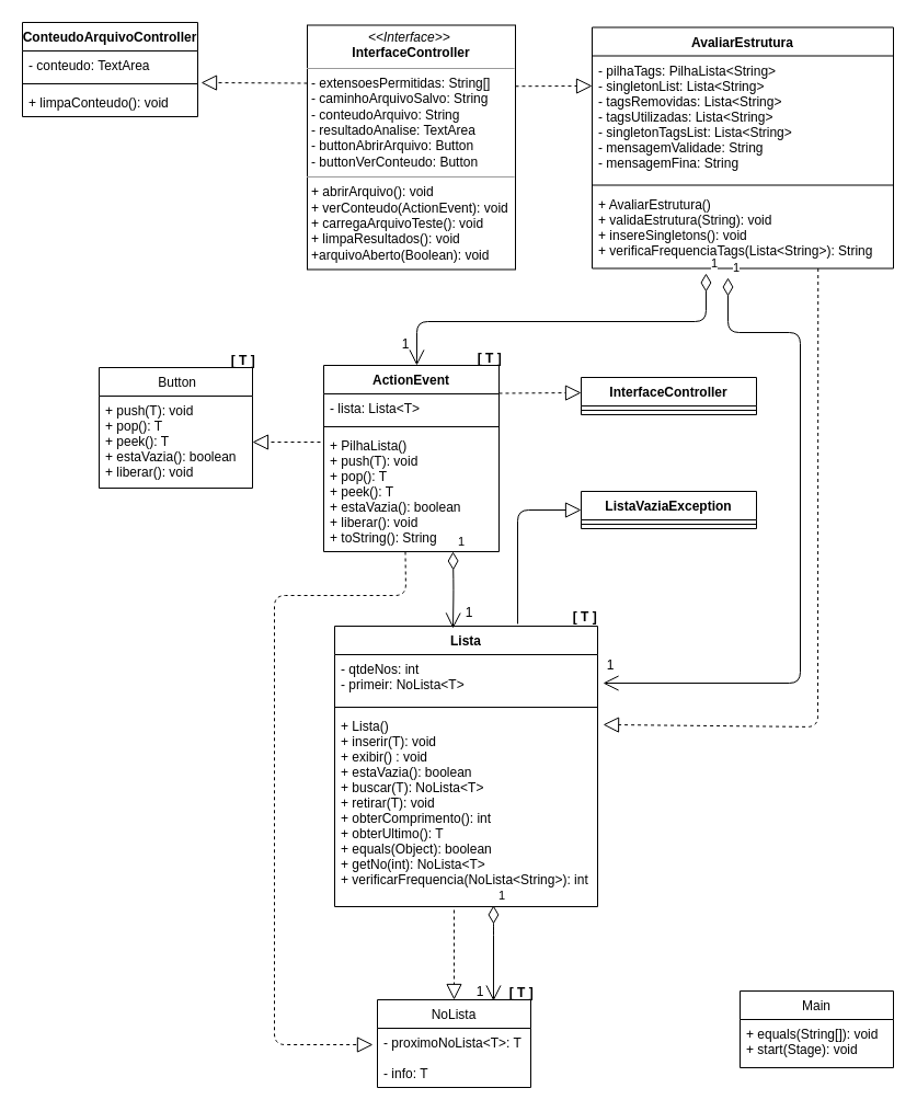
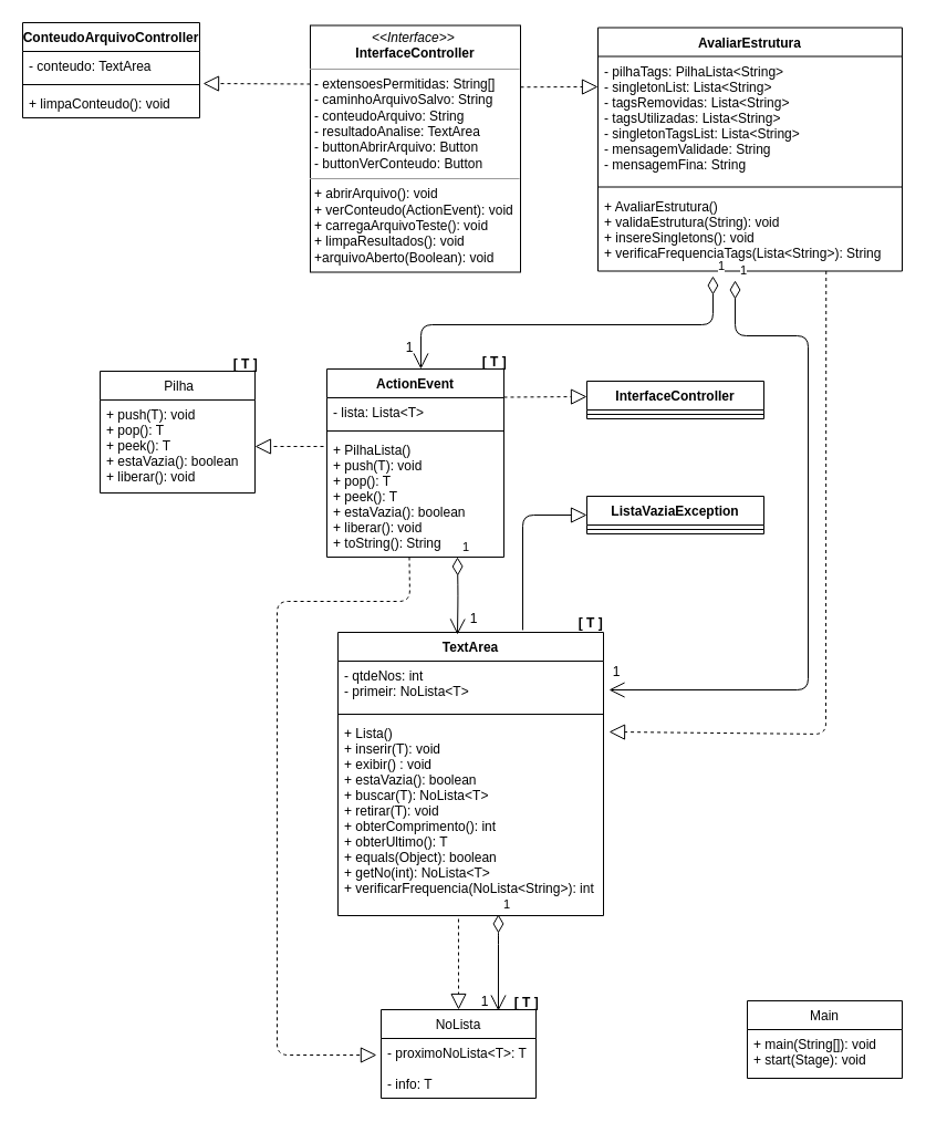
  <mxCell id="0" />
  <mxCell id="1" parent="0" />
  <mxCell id="2" value="&lt;p style=&quot;margin: 0px ; margin-top: 4px ; text-align: center&quot;&gt;&lt;i&gt;&amp;nbsp;&amp;nbsp;&amp;nbsp;&amp;nbsp;&amp;nbsp;&amp;nbsp;&amp;nbsp;&amp;nbsp;&amp;nbsp;&amp;nbsp;&amp;nbsp; &amp;lt;&amp;lt;Interface&amp;gt;&amp;gt;&amp;nbsp;&amp;nbsp;&amp;nbsp;&amp;nbsp;&amp;nbsp;&amp;nbsp;&amp;nbsp;&amp;nbsp;&amp;nbsp;&amp;nbsp;&amp;nbsp;&amp;nbsp;&amp;nbsp; &lt;/i&gt;&lt;br&gt;&lt;b&gt;InterfaceController&lt;/b&gt;&lt;/p&gt;&lt;hr size=&quot;1&quot;&gt;&lt;p style=&quot;margin: 0px ; margin-left: 4px&quot;&gt;- extensoesPermitidas: String[]&lt;br&gt;- caminhoArquivoSalvo: String&lt;/p&gt;&lt;p style=&quot;margin: 0px ; margin-left: 4px&quot;&gt;- conteudoArquivo: String&lt;/p&gt;&lt;p style=&quot;margin: 0px ; margin-left: 4px&quot;&gt;- resultadoAnalise: TextArea&lt;/p&gt;&lt;p style=&quot;margin: 0px ; margin-left: 4px&quot;&gt;- buttonAbrirArquivo: Button&lt;/p&gt;&lt;p style=&quot;margin: 0px ; margin-left: 4px&quot;&gt;- buttonVerConteudo: Button&lt;br&gt;&lt;/p&gt;&lt;hr size=&quot;1&quot;&gt;&lt;p style=&quot;margin: 0px ; margin-left: 4px&quot;&gt;+ abrirArquivo(): void&lt;br&gt;+ verConteudo(ActionEvent): void&lt;/p&gt;&lt;p style=&quot;margin: 0px ; margin-left: 4px&quot;&gt;+ carregaArquivoTeste(): void&lt;/p&gt;&lt;p style=&quot;margin: 0px ; margin-left: 4px&quot;&gt;+ limpaResultados(): void&lt;/p&gt;&lt;p style=&quot;margin: 0px ; margin-left: 4px&quot;&gt;+arquivoAberto(Boolean): void&lt;br&gt;&lt;/p&gt;&lt;p style=&quot;margin: 0px ; margin-left: 4px&quot;&gt;&lt;br&gt;&lt;/p&gt;" style="verticalAlign=top;align=left;overflow=fill;fontSize=12;fontFamily=Helvetica;html=1;rounded=0;shadow=0;comic=0;labelBackgroundColor=none;strokeColor=#000000;strokeWidth=1;fillColor=#ffffff;" parent="1" vertex="1"><mxGeometry x="280" y="22.5" width="190" height="223" as="geometry" /></mxCell>
  <mxCell id="3" value="AvaliarEstrutura" style="swimlane;fontStyle=1;align=center;verticalAlign=top;childLayout=stackLayout;horizontal=1;startSize=26;horizontalStack=0;resizeParent=1;resizeParentMax=0;resizeLast=0;collapsible=1;marginBottom=0;" vertex="1" parent="1"><mxGeometry x="540" y="24.5" width="275" height="220" as="geometry" /></mxCell>
  <mxCell id="4" value="- pilhaTags: PilhaLista&lt;String&gt;&#10;- singletonList: Lista&lt;String&gt;&#10;- tagsRemovidas: Lista&lt;String&gt;&#10;- tagsUtilizadas: Lista&lt;String&gt;&#10;- singletonTagsList: Lista&lt;String&gt;&#10;- mensagemValidade: String&#10;- mensagemFina: String&#10;&#10;" style="text;strokeColor=none;fillColor=none;align=left;verticalAlign=top;spacingLeft=4;spacingRight=4;overflow=hidden;rotatable=0;points=[[0,0.5],[1,0.5]];portConstraint=eastwest;" vertex="1" parent="3"><mxGeometry y="26" width="275" height="114" as="geometry" /></mxCell>
  <mxCell id="5" value="" style="line;strokeWidth=1;fillColor=none;align=left;verticalAlign=middle;spacingTop=-1;spacingLeft=3;spacingRight=3;rotatable=0;labelPosition=right;points=[];portConstraint=eastwest;" vertex="1" parent="3"><mxGeometry y="140" width="275" height="8" as="geometry" /></mxCell>
  <mxCell id="6" value="+ AvaliarEstrutura()&#10;+ validaEstrutura(String): void&#10;+ insereSingletons(): void&#10;+ verificaFrequenciaTags(Lista&lt;String&gt;): String&#10;" style="text;strokeColor=none;fillColor=none;align=left;verticalAlign=top;spacingLeft=4;spacingRight=4;overflow=hidden;rotatable=0;points=[[0,0.5],[1,0.5]];portConstraint=eastwest;" vertex="1" parent="3"><mxGeometry y="148" width="275" height="72" as="geometry" /></mxCell>
  <mxCell id="7" value="ConteudoArquivoController" style="swimlane;fontStyle=1;align=center;verticalAlign=top;childLayout=stackLayout;horizontal=1;startSize=26;horizontalStack=0;resizeParent=1;resizeParentMax=0;resizeLast=0;collapsible=1;marginBottom=0;" vertex="1" parent="1"><mxGeometry x="20" y="20" width="160" height="86" as="geometry" /></mxCell>
  <mxCell id="8" value="- conteudo: TextArea" style="text;strokeColor=none;fillColor=none;align=left;verticalAlign=top;spacingLeft=4;spacingRight=4;overflow=hidden;rotatable=0;points=[[0,0.5],[1,0.5]];portConstraint=eastwest;" vertex="1" parent="7"><mxGeometry y="26" width="160" height="26" as="geometry" /></mxCell>
  <mxCell id="9" value="" style="line;strokeWidth=1;fillColor=none;align=left;verticalAlign=middle;spacingTop=-1;spacingLeft=3;spacingRight=3;rotatable=0;labelPosition=right;points=[];portConstraint=eastwest;" vertex="1" parent="7"><mxGeometry y="52" width="160" height="8" as="geometry" /></mxCell>
  <mxCell id="10" value="+ limpaConteudo(): void" style="text;strokeColor=none;fillColor=none;align=left;verticalAlign=top;spacingLeft=4;spacingRight=4;overflow=hidden;rotatable=0;points=[[0,0.5],[1,0.5]];portConstraint=eastwest;" vertex="1" parent="7"><mxGeometry y="60" width="160" height="26" as="geometry" /></mxCell>
- <mxCell id="11" value="  Button  " style="swimlane;fontStyle=0;childLayout=stackLayout;horizontal=1;startSize=26;fillColor=none;horizontalStack=0;resizeParent=1;resizeParentMax=0;resizeLast=0;collapsible=1;marginBottom=0;" vertex="1" parent="1"><mxGeometry x="90" y="335" width="140" height="110" as="geometry" /></mxCell>
+ <mxCell id="11" value="  Pilha  " style="swimlane;fontStyle=0;childLayout=stackLayout;horizontal=1;startSize=26;fillColor=none;horizontalStack=0;resizeParent=1;resizeParentMax=0;resizeLast=0;collapsible=1;marginBottom=0;" vertex="1" parent="1"><mxGeometry x="90" y="335" width="140" height="110" as="geometry" /></mxCell>
  <mxCell id="12" value="+ push(T): void&#10;+ pop(): T&#10;+ peek(): T&#10;+ estaVazia(): boolean&#10;+ liberar(): void&#10;" style="text;strokeColor=none;fillColor=none;align=left;verticalAlign=top;spacingLeft=4;spacingRight=4;overflow=hidden;rotatable=0;points=[[0,0.5],[1,0.5]];portConstraint=eastwest;" vertex="1" parent="11"><mxGeometry y="26" width="140" height="84" as="geometry" /></mxCell>
  <mxCell id="13" value="ActionEvent" style="swimlane;fontStyle=1;align=center;verticalAlign=top;childLayout=stackLayout;horizontal=1;startSize=26;horizontalStack=0;resizeParent=1;resizeParentMax=0;resizeLast=0;collapsible=1;marginBottom=0;" vertex="1" parent="1"><mxGeometry x="295" y="333" width="160" height="170" as="geometry" /></mxCell>
  <mxCell id="14" value="- lista: Lista&lt;T&gt;" style="text;strokeColor=none;fillColor=none;align=left;verticalAlign=top;spacingLeft=4;spacingRight=4;overflow=hidden;rotatable=0;points=[[0,0.5],[1,0.5]];portConstraint=eastwest;" vertex="1" parent="13"><mxGeometry y="26" width="160" height="26" as="geometry" /></mxCell>
  <mxCell id="15" value="" style="line;strokeWidth=1;fillColor=none;align=left;verticalAlign=middle;spacingTop=-1;spacingLeft=3;spacingRight=3;rotatable=0;labelPosition=right;points=[];portConstraint=eastwest;" vertex="1" parent="13"><mxGeometry y="52" width="160" height="8" as="geometry" /></mxCell>
  <mxCell id="16" value="+ PilhaLista()&#10;+ push(T): void&#10;+ pop(): T&#10;+ peek(): T&#10;+ estaVazia(): boolean&#10;+ liberar(): void&#10;+ toString(): String&#10;" style="text;strokeColor=none;fillColor=none;align=left;verticalAlign=top;spacingLeft=4;spacingRight=4;overflow=hidden;rotatable=0;points=[[0,0.5],[1,0.5]];portConstraint=eastwest;" vertex="1" parent="13"><mxGeometry y="60" width="160" height="110" as="geometry" /></mxCell>
  <mxCell id="17" value="InterfaceController" style="swimlane;fontStyle=1;align=center;verticalAlign=top;childLayout=stackLayout;horizontal=1;startSize=26;horizontalStack=0;resizeParent=1;resizeParentMax=0;resizeLast=0;collapsible=1;marginBottom=0;" vertex="1" parent="1"><mxGeometry x="530" y="344" width="160" height="34" as="geometry" /></mxCell>
  <mxCell id="18" value="" style="line;strokeWidth=1;fillColor=none;align=left;verticalAlign=middle;spacingTop=-1;spacingLeft=3;spacingRight=3;rotatable=0;labelPosition=right;points=[];portConstraint=eastwest;" vertex="1" parent="17"><mxGeometry y="26" width="160" height="8" as="geometry" /></mxCell>
  <mxCell id="19" value="ListaVaziaException&#10;" style="swimlane;fontStyle=1;align=center;verticalAlign=top;childLayout=stackLayout;horizontal=1;startSize=26;horizontalStack=0;resizeParent=1;resizeParentMax=0;resizeLast=0;collapsible=1;marginBottom=0;" vertex="1" parent="1"><mxGeometry x="530" y="448" width="160" height="34" as="geometry" /></mxCell>
  <mxCell id="20" value="" style="line;strokeWidth=1;fillColor=none;align=left;verticalAlign=middle;spacingTop=-1;spacingLeft=3;spacingRight=3;rotatable=0;labelPosition=right;points=[];portConstraint=eastwest;" vertex="1" parent="19"><mxGeometry y="26" width="160" height="8" as="geometry" /></mxCell>
- <mxCell id="21" value="Lista" style="swimlane;fontStyle=1;align=center;verticalAlign=top;childLayout=stackLayout;horizontal=1;startSize=26;horizontalStack=0;resizeParent=1;resizeParentMax=0;resizeLast=0;collapsible=1;marginBottom=0;" vertex="1" parent="1"><mxGeometry x="305" y="571" width="240" height="256" as="geometry" /></mxCell>
+ <mxCell id="21" value="TextArea" style="swimlane;fontStyle=1;align=center;verticalAlign=top;childLayout=stackLayout;horizontal=1;startSize=26;horizontalStack=0;resizeParent=1;resizeParentMax=0;resizeLast=0;collapsible=1;marginBottom=0;" vertex="1" parent="1"><mxGeometry x="305" y="571" width="240" height="256" as="geometry" /></mxCell>
  <mxCell id="22" value="- qtdeNos: int&#10;- primeir: NoLista&lt;T&gt;" style="text;strokeColor=none;fillColor=none;align=left;verticalAlign=top;spacingLeft=4;spacingRight=4;overflow=hidden;rotatable=0;points=[[0,0.5],[1,0.5]];portConstraint=eastwest;" vertex="1" parent="21"><mxGeometry y="26" width="240" height="44" as="geometry" /></mxCell>
  <mxCell id="23" value="" style="line;strokeWidth=1;fillColor=none;align=left;verticalAlign=middle;spacingTop=-1;spacingLeft=3;spacingRight=3;rotatable=0;labelPosition=right;points=[];portConstraint=eastwest;" vertex="1" parent="21"><mxGeometry y="70" width="240" height="8" as="geometry" /></mxCell>
  <mxCell id="24" value="+ Lista()&#10;+ inserir(T): void&#10;+ exibir() : void&#10;+ estaVazia(): boolean&#10;+ buscar(T): NoLista&lt;T&gt;&#10;+ retirar(T): void&#10;+ obterComprimento(): int&#10;+ obterUltimo(): T&#10;+ equals(Object): boolean&#10;+ getNo(int): NoLista&lt;T&gt;&#10;+ verificarFrequencia(NoLista&lt;String&gt;): int&#10;" style="text;strokeColor=none;fillColor=none;align=left;verticalAlign=top;spacingLeft=4;spacingRight=4;overflow=hidden;rotatable=0;points=[[0,0.5],[1,0.5]];portConstraint=eastwest;" vertex="1" parent="21"><mxGeometry y="78" width="240" height="178" as="geometry" /></mxCell>
  <mxCell id="25" value="NoLista" style="swimlane;fontStyle=0;childLayout=stackLayout;horizontal=1;startSize=26;fillColor=none;horizontalStack=0;resizeParent=1;resizeParentMax=0;resizeLast=0;collapsible=1;marginBottom=0;" vertex="1" parent="1"><mxGeometry x="344" y="912" width="140" height="80" as="geometry" /></mxCell>
  <mxCell id="26" value="- proximoNoLista&lt;T&gt;: T&#10;&#10;- info: T&#10;" style="text;strokeColor=none;fillColor=none;align=left;verticalAlign=top;spacingLeft=4;spacingRight=4;overflow=hidden;rotatable=0;points=[[0,0.5],[1,0.5]];portConstraint=eastwest;" vertex="1" parent="25"><mxGeometry y="26" width="140" height="54" as="geometry" /></mxCell>
  <mxCell id="27" value="Main" style="swimlane;fontStyle=0;childLayout=stackLayout;horizontal=1;startSize=26;fillColor=none;horizontalStack=0;resizeParent=1;resizeParentMax=0;resizeLast=0;collapsible=1;marginBottom=0;" vertex="1" parent="1"><mxGeometry x="675" y="904" width="140" height="70" as="geometry" /></mxCell>
- <mxCell id="28" value="+ equals(String[]): void&#10;+ start(Stage): void&#10;" style="text;strokeColor=none;fillColor=none;align=left;verticalAlign=top;spacingLeft=4;spacingRight=4;overflow=hidden;rotatable=0;points=[[0,0.5],[1,0.5]];portConstraint=eastwest;" vertex="1" parent="27"><mxGeometry y="26" width="140" height="44" as="geometry" /></mxCell>
+ <mxCell id="28" value="+ main(String[]): void&#10;+ start(Stage): void&#10;" style="text;strokeColor=none;fillColor=none;align=left;verticalAlign=top;spacingLeft=4;spacingRight=4;overflow=hidden;rotatable=0;points=[[0,0.5],[1,0.5]];portConstraint=eastwest;" vertex="1" parent="27"><mxGeometry y="26" width="140" height="44" as="geometry" /></mxCell>
  <mxCell id="29" value=" [ T ]" style="text;align=center;fontStyle=1;verticalAlign=middle;spacingLeft=3;spacingRight=3;strokeColor=none;rotatable=0;points=[[0,0.5],[1,0.5]];portConstraint=eastwest;" vertex="1" parent="1"><mxGeometry x="519" y="549" width="26" height="26" as="geometry" /></mxCell>
  <mxCell id="30" value="" style="endArrow=block;dashed=1;endFill=0;endSize=12;html=1;entryX=1.019;entryY=1.115;entryDx=0;entryDy=0;entryPerimeter=0;" edge="1" parent="1" target="8"><mxGeometry width="160" relative="1" as="geometry"><mxPoint x="280" y="75.5" as="sourcePoint" /><mxPoint x="215" y="75.5" as="targetPoint" /></mxGeometry></mxCell>
  <mxCell id="31" value="" style="endArrow=block;dashed=1;endFill=0;endSize=12;html=1;exitX=1;exitY=0.25;exitDx=0;exitDy=0;entryX=0;entryY=0.241;entryDx=0;entryDy=0;entryPerimeter=0;" edge="1" parent="1" source="2" target="4"><mxGeometry width="160" relative="1" as="geometry"><mxPoint x="415" y="80" as="sourcePoint" /><mxPoint x="540" y="80" as="targetPoint" /></mxGeometry></mxCell>
  <mxCell id="32" value="1" style="endArrow=open;html=1;endSize=12;startArrow=diamondThin;startSize=14;startFill=0;edgeStyle=orthogonalEdgeStyle;align=left;verticalAlign=bottom;exitX=0.378;exitY=1.063;exitDx=0;exitDy=0;exitPerimeter=0;entryX=0.531;entryY=0;entryDx=0;entryDy=0;entryPerimeter=0;" edge="1" parent="1" source="6" target="13"><mxGeometry x="-1" y="3" relative="1" as="geometry"><mxPoint x="570" y="282" as="sourcePoint" /><mxPoint x="380" y="323" as="targetPoint" /><Array as="points"><mxPoint x="644" y="293" /><mxPoint x="380" y="293" /></Array></mxGeometry></mxCell>
  <mxCell id="33" value="1" style="text;align=center;fontStyle=0;verticalAlign=middle;spacingLeft=3;spacingRight=3;strokeColor=none;rotatable=0;points=[[0,0.5],[1,0.5]];portConstraint=eastwest;" vertex="1" parent="1"><mxGeometry x="360" y="303" width="20" height="20" as="geometry" /></mxCell>
  <mxCell id="34" value="" style="endArrow=block;dashed=1;endFill=0;endSize=12;html=1;exitX=0.75;exitY=1;exitDx=0;exitDy=0;entryX=1.021;entryY=0.067;entryDx=0;entryDy=0;entryPerimeter=0;" edge="1" parent="1" source="3" target="24"><mxGeometry width="160" relative="1" as="geometry"><mxPoint x="690" y="263" as="sourcePoint" /><mxPoint x="760" y="263" as="targetPoint" /><Array as="points"><mxPoint x="746" y="663" /></Array></mxGeometry></mxCell>
  <mxCell id="35" value="1" style="endArrow=open;html=1;endSize=12;startArrow=diamondThin;startSize=14;startFill=0;edgeStyle=orthogonalEdgeStyle;align=left;verticalAlign=bottom;" edge="1" parent="1"><mxGeometry x="-1" y="3" relative="1" as="geometry"><mxPoint x="664" y="253" as="sourcePoint" /><mxPoint x="550" y="623" as="targetPoint" /><Array as="points"><mxPoint x="664" y="303" /><mxPoint x="730" y="303" /><mxPoint x="730" y="623" /></Array></mxGeometry></mxCell>
  <mxCell id="36" value="" style="endArrow=block;dashed=1;endFill=0;endSize=12;html=1;entryX=1;entryY=0.5;entryDx=0;entryDy=0;" edge="1" parent="1"><mxGeometry width="160" relative="1" as="geometry"><mxPoint x="292" y="403" as="sourcePoint" /><mxPoint x="230" y="403" as="targetPoint" /></mxGeometry></mxCell>
  <mxCell id="37" value="" style="endArrow=block;dashed=1;endFill=0;endSize=12;html=1;exitX=1;exitY=0.25;exitDx=0;exitDy=0;" edge="1" parent="1"><mxGeometry width="160" relative="1" as="geometry"><mxPoint x="455" y="358.5" as="sourcePoint" /><mxPoint x="530" y="358" as="targetPoint" /></mxGeometry></mxCell>
  <mxCell id="38" value="" style="endArrow=block;dashed=0;endFill=0;endSize=12;html=1;exitX=0.696;exitY=-0.008;exitDx=0;exitDy=0;exitPerimeter=0;entryX=0;entryY=0.5;entryDx=0;entryDy=0;" edge="1" parent="1" source="21" target="19"><mxGeometry width="160" relative="1" as="geometry"><mxPoint x="470" y="563" as="sourcePoint" /><mxPoint x="472" y="463" as="targetPoint" /><Array as="points"><mxPoint x="472" y="465" /></Array></mxGeometry></mxCell>
  <mxCell id="39" value="" style="endArrow=block;dashed=1;endFill=0;endSize=12;html=1;entryX=0.5;entryY=0;entryDx=0;entryDy=0;exitX=0.454;exitY=1.017;exitDx=0;exitDy=0;exitPerimeter=0;" edge="1" parent="1" source="24" target="25"><mxGeometry width="160" relative="1" as="geometry"><mxPoint x="425" y="873" as="sourcePoint" /><mxPoint x="363" y="873" as="targetPoint" /></mxGeometry></mxCell>
  <mxCell id="40" value="" style="endArrow=block;dashed=1;endFill=0;endSize=12;html=1;exitX=0.454;exitY=1.017;exitDx=0;exitDy=0;exitPerimeter=0;entryX=-0.029;entryY=0.278;entryDx=0;entryDy=0;entryPerimeter=0;" edge="1" parent="1" target="26"><mxGeometry width="160" relative="1" as="geometry"><mxPoint x="369.5" y="503" as="sourcePoint" /><mxPoint x="270" y="943" as="targetPoint" /><Array as="points"><mxPoint x="370" y="543" /><mxPoint x="250" y="543" /><mxPoint x="250" y="953" /></Array></mxGeometry></mxCell>
  <mxCell id="41" value="1" style="endArrow=open;html=1;endSize=12;startArrow=diamondThin;startSize=14;startFill=0;edgeStyle=orthogonalEdgeStyle;align=left;verticalAlign=bottom;entryX=0.757;entryY=0.013;entryDx=0;entryDy=0;entryPerimeter=0;exitX=0.604;exitY=0.994;exitDx=0;exitDy=0;exitPerimeter=0;" edge="1" parent="1" source="24" target="25"><mxGeometry x="-1" y="3" relative="1" as="geometry"><mxPoint x="450" y="833" as="sourcePoint" /><mxPoint x="450" y="903" as="targetPoint" /><Array as="points"><mxPoint x="450" y="843" /><mxPoint x="450" y="843" /></Array></mxGeometry></mxCell>
  <mxCell id="42" value="1" style="text;align=center;fontStyle=0;verticalAlign=middle;spacingLeft=3;spacingRight=3;strokeColor=none;rotatable=0;points=[[0,0.5],[1,0.5]];portConstraint=eastwest;" vertex="1" parent="1"><mxGeometry x="547" y="596" width="20" height="20" as="geometry" /></mxCell>
  <mxCell id="43" value="1" style="text;align=center;fontStyle=0;verticalAlign=middle;spacingLeft=3;spacingRight=3;strokeColor=none;rotatable=0;points=[[0,0.5],[1,0.5]];portConstraint=eastwest;" vertex="1" parent="1"><mxGeometry x="428" y="894" width="20" height="20" as="geometry" /></mxCell>
  <mxCell id="44" value="1" style="endArrow=open;html=1;endSize=12;startArrow=diamondThin;startSize=14;startFill=0;edgeStyle=orthogonalEdgeStyle;align=left;verticalAlign=bottom;entryX=0.45;entryY=0.008;entryDx=0;entryDy=0;entryPerimeter=0;" edge="1" parent="1" target="21"><mxGeometry x="-1" y="3" relative="1" as="geometry"><mxPoint x="413" y="503" as="sourcePoint" /><mxPoint x="413" y="563" as="targetPoint" /></mxGeometry></mxCell>
  <mxCell id="45" value="1" style="text;align=center;fontStyle=0;verticalAlign=middle;spacingLeft=3;spacingRight=3;strokeColor=none;rotatable=0;points=[[0,0.5],[1,0.5]];portConstraint=eastwest;" vertex="1" parent="1"><mxGeometry x="418" y="548" width="20" height="20" as="geometry" /></mxCell>
  <mxCell id="46" value=" [ T ]" style="text;align=center;fontStyle=1;verticalAlign=middle;spacingLeft=3;spacingRight=3;strokeColor=none;rotatable=0;points=[[0,0.5],[1,0.5]];portConstraint=eastwest;" vertex="1" parent="1"><mxGeometry x="432" y="313" width="26" height="26" as="geometry" /></mxCell>
  <mxCell id="47" value=" [ T ]" style="text;align=center;fontStyle=1;verticalAlign=middle;spacingLeft=3;spacingRight=3;strokeColor=none;rotatable=0;points=[[0,0.5],[1,0.5]];portConstraint=eastwest;" vertex="1" parent="1"><mxGeometry x="207" y="315" width="26" height="26" as="geometry" /></mxCell>
  <mxCell id="48" value=" [ T ]" style="text;align=center;fontStyle=1;verticalAlign=middle;spacingLeft=3;spacingRight=3;strokeColor=none;rotatable=0;points=[[0,0.5],[1,0.5]];portConstraint=eastwest;" vertex="1" parent="1"><mxGeometry x="461" y="892" width="26" height="26" as="geometry" /></mxCell>
